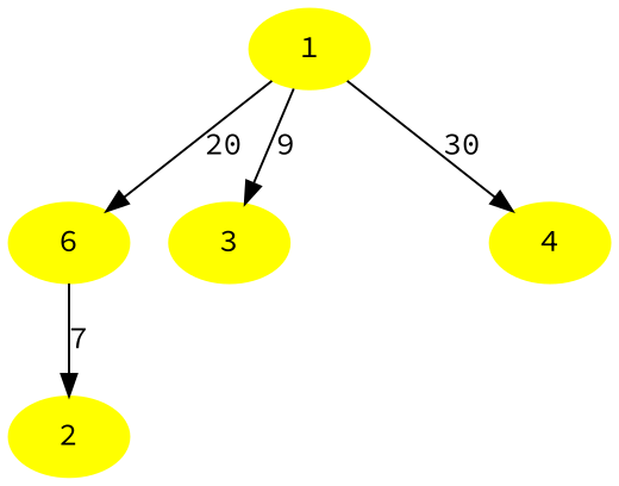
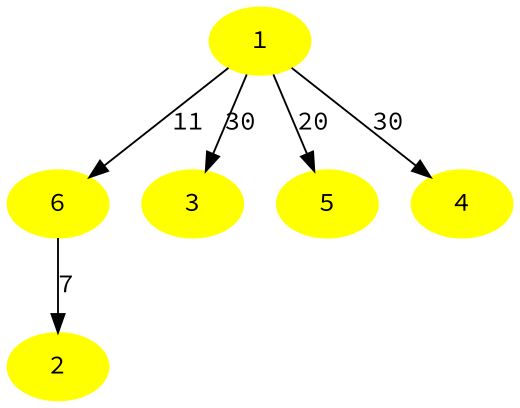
  digraph {
    fontname="Source Code Pro"
    node [color=yellow fontcolor=black fontname="Source Code Pro" style=filled]
    edge [fontname="Source Code Pro"]
    n1 [label=1]
    n2 [label=6]
    n3 [label=3]
+   n4 [label=5]
    n5 [label=4]
    n6 [label=2]
-   n1 -> n2 [label=20]
-   n1 -> n3 [label=9]
+   n1 -> n2 [label=11]
+   n1 -> n3 [label=30]
+   n1 -> n4 [label=20]
    n1 -> n5 [label=30]
    n2 -> n6 [label=7]
  }
